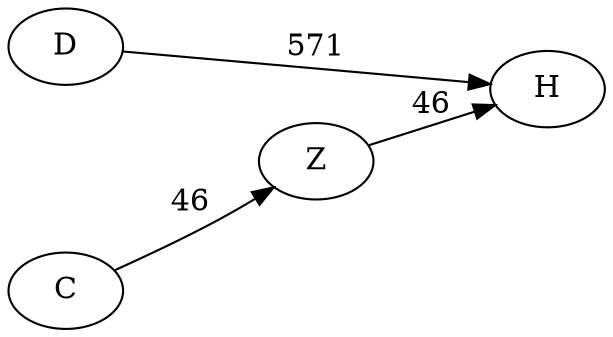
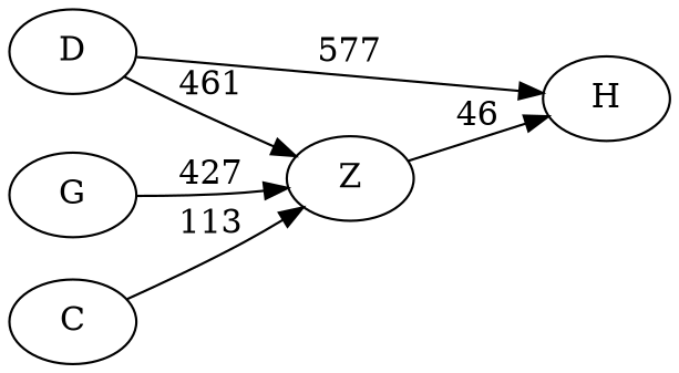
  digraph {
    rankdir=LR
    D
    Z
    H
+   G
    C
-   D -> H [label=571]
+   D -> Z [label=461]
+   D -> H [label=577]
    Z -> H [label=46]
-   C -> Z [label=46]
+   G -> Z [label=427]
+   C -> Z [label=113]
  }
